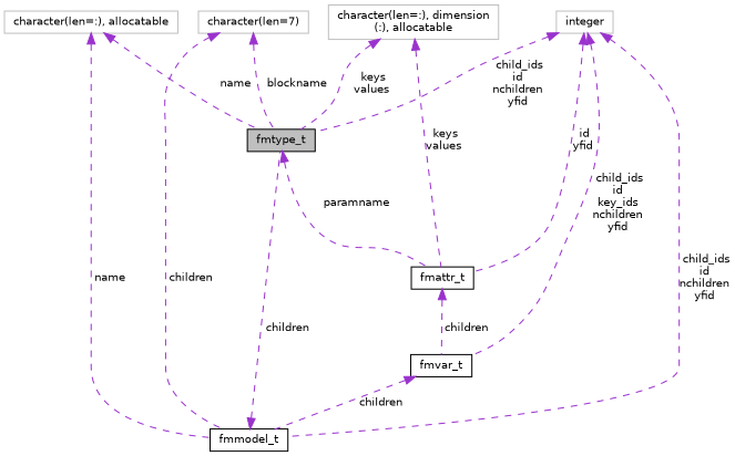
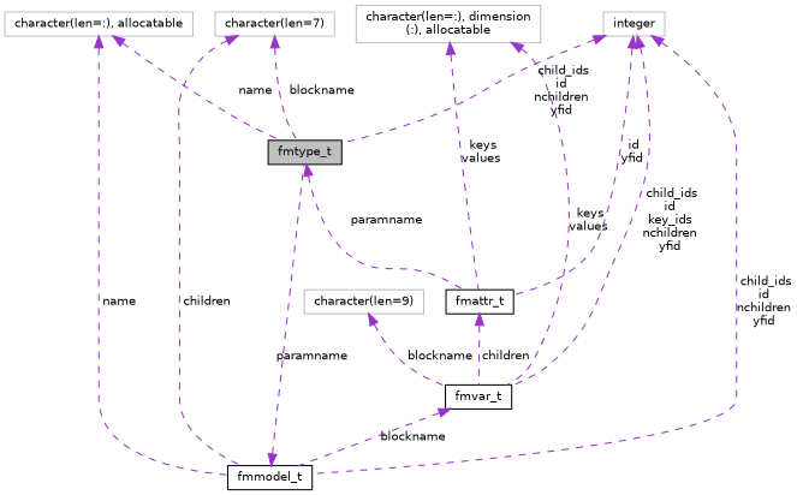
  digraph {
    node [color=grey75 fillcolor=white fontname=Helvetica fontsize=10 shape=record style=filled]
    edge [color=darkorchid3 dir=back fontname=Helvetica fontsize=10 labelfontname=Helvetica labelfontsize=10 style=dashed]
    n1 [color=black fillcolor=grey75 fontcolor=black height=0.2 label=fmtype_t width=0.4]
    n2 [color=black height=0.2 label=fmattr_t width=0.4]
    n3 [color=black height=0.2 label=fmmodel_t width=0.4]
    n4 [height=0.2 label="character(len=:), allocatable" width=0.4]
    n5 [color=black height=0.2 label=fmvar_t width=0.4]
    n6 [height=0.2 label="character(len=7)" width=0.4]
    n7 [height=0.2 label="character(len=:), dimension\l(:), allocatable" width=0.4]
    n8 [height=0.2 label=integer width=0.4]
+   n9 [height=0.2 label="character(len=9)" width=0.4]
    n1 -> n2 [label=" paramname"]
    n2 -> n5 [label=" children"]
-   n3 -> n1 [label=" children"]
+   n3 -> n1 [label=" paramname"]
    n4 -> n1 [label=" name"]
    n4 -> n3 [label=" name"]
-   n5 -> n3 [label=" children"]
+   n5 -> n3 [label=" blockname"]
    n6 -> n1 [label=" blockname"]
    n6 -> n3 [label=" children"]
    n7 -> n2 [label=" keys\nvalues"]
-   n7 -> n1 [label=" keys\nvalues"]
+   n7 -> n5 [label=" keys\nvalues"]
    n8 -> n1 [label=" child_ids\nid\nnchildren\nyfid"]
    n8 -> n2 [label=" id\nyfid"]
    n8 -> n3 [label=" child_ids\nid\nnchildren\nyfid"]
    n8 -> n5 [label=" child_ids\nid\nkey_ids\nnchildren\nyfid"]
+   n9 -> n5 [label=" blockname"]
  }
